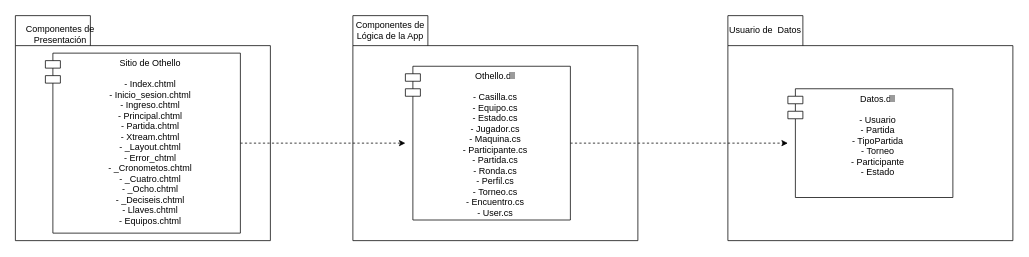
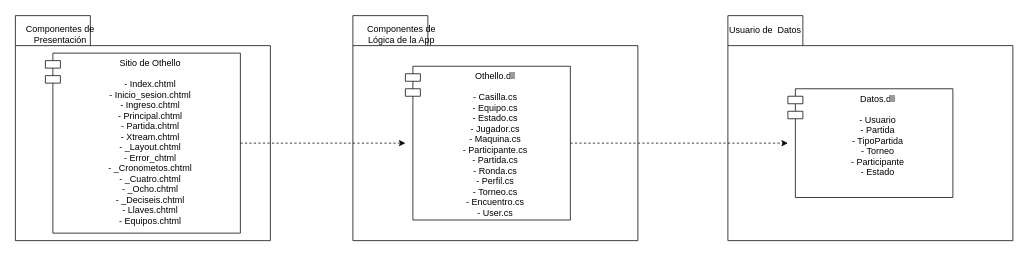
  <mxCell id="0" />
  <mxCell id="1" parent="0" />
  <mxCell id="2" value="" style="shape=folder;fontStyle=1;spacingTop=10;tabWidth=100;tabHeight=40;tabPosition=left;html=1;" parent="1" vertex="1"><mxGeometry x="470" y="20" width="380" height="300" as="geometry" /></mxCell>
  <mxCell id="3" value="" style="shape=folder;fontStyle=1;spacingTop=10;tabWidth=100;tabHeight=40;tabPosition=left;html=1;" parent="1" vertex="1"><mxGeometry x="20" y="20" width="340" height="300" as="geometry" /></mxCell>
  <mxCell id="4" value="Componentes de Presentación" style="text;html=1;strokeColor=none;fillColor=none;align=center;verticalAlign=middle;whiteSpace=wrap;rounded=0;" parent="1" vertex="1"><mxGeometry x="30" y="35" width="100" height="20" as="geometry" /></mxCell>
  <mxCell id="5" style="edgeStyle=orthogonalEdgeStyle;rounded=0;orthogonalLoop=1;jettySize=auto;html=1;dashed=1;" parent="1" source="6" target="12" edge="1"><mxGeometry relative="1" as="geometry" /></mxCell>
  <mxCell id="6" value="Sitio de Othello&#10;&#10;- Index.chtml&#10;- Inicio_sesion.chtml&#10;- Ingreso.chtml&#10;- Principal.chtml&#10;- Partida.chtml&#10;- Xtream.chtml&#10;- _Layout.chtml&#10;- Error_chtml&#10;- _Cronometos.chtml&#10;- _Cuatro.chtml&#10;- _Ocho.chtml&#10;- _Deciseis.chtml&#10;- Llaves.chtml&#10;- Equipos.chtml&#10;" style="shape=module;align=left;spacingLeft=20;align=center;verticalAlign=top;fontStyle=0" parent="1" vertex="1"><mxGeometry x="60" y="70" width="260" height="240" as="geometry" /></mxCell>
- <mxCell id="7" value="Componentes de Lógica de la App" style="text;html=1;strokeColor=none;fillColor=none;align=center;verticalAlign=middle;whiteSpace=wrap;rounded=0;" parent="1" vertex="1"><mxGeometry x="470" y="30" width="100" height="20" as="geometry" /></mxCell>
+ <mxCell id="7" value="Componentes de Lógica de la App" style="text;html=1;strokeColor=none;fillColor=none;align=center;verticalAlign=middle;whiteSpace=wrap;rounded=0;" parent="1" vertex="1"><mxGeometry x="485" y="35" width="100" height="20" as="geometry" /></mxCell>
  <mxCell id="8" value="" style="shape=folder;fontStyle=1;spacingTop=10;tabWidth=100;tabHeight=40;tabPosition=left;html=1;" parent="1" vertex="1"><mxGeometry x="970" y="20" width="380" height="300" as="geometry" /></mxCell>
  <mxCell id="9" value="Usuario de&amp;nbsp; Datos" style="text;html=1;strokeColor=none;fillColor=none;align=center;verticalAlign=middle;whiteSpace=wrap;rounded=0;" parent="1" vertex="1"><mxGeometry x="970" y="30" width="100" height="20" as="geometry" /></mxCell>
  <mxCell id="10" value="Datos.dll&#10;&#10;- Usuario&#10;- Partida&#10;- TipoPartida&#10;- Torneo&#10;- Participante&#10;- Estado" style="shape=module;align=left;spacingLeft=20;align=center;verticalAlign=top;fontStyle=0" parent="1" vertex="1"><mxGeometry x="1050" y="117.5" width="220" height="145" as="geometry" /></mxCell>
  <mxCell id="11" style="edgeStyle=orthogonalEdgeStyle;rounded=0;orthogonalLoop=1;jettySize=auto;html=1;dashed=1;" parent="1" source="12" target="10" edge="1"><mxGeometry relative="1" as="geometry" /></mxCell>
  <mxCell id="12" value="Othello.dll&#10;&#10;- Casilla.cs&#10;- Equipo.cs&#10;- Estado.cs&#10;- Jugador.cs&#10;- Maquina.cs&#10;- Participante.cs&#10;- Partida.cs&#10;- Ronda.cs&#10;- Perfil.cs&#10;- Torneo.cs&#10;- Encuentro.cs&#10;- User.cs" style="shape=module;align=left;spacingLeft=20;align=center;verticalAlign=top;fontStyle=0" parent="1" vertex="1"><mxGeometry x="540" y="87.5" width="220" height="205" as="geometry" /></mxCell>
